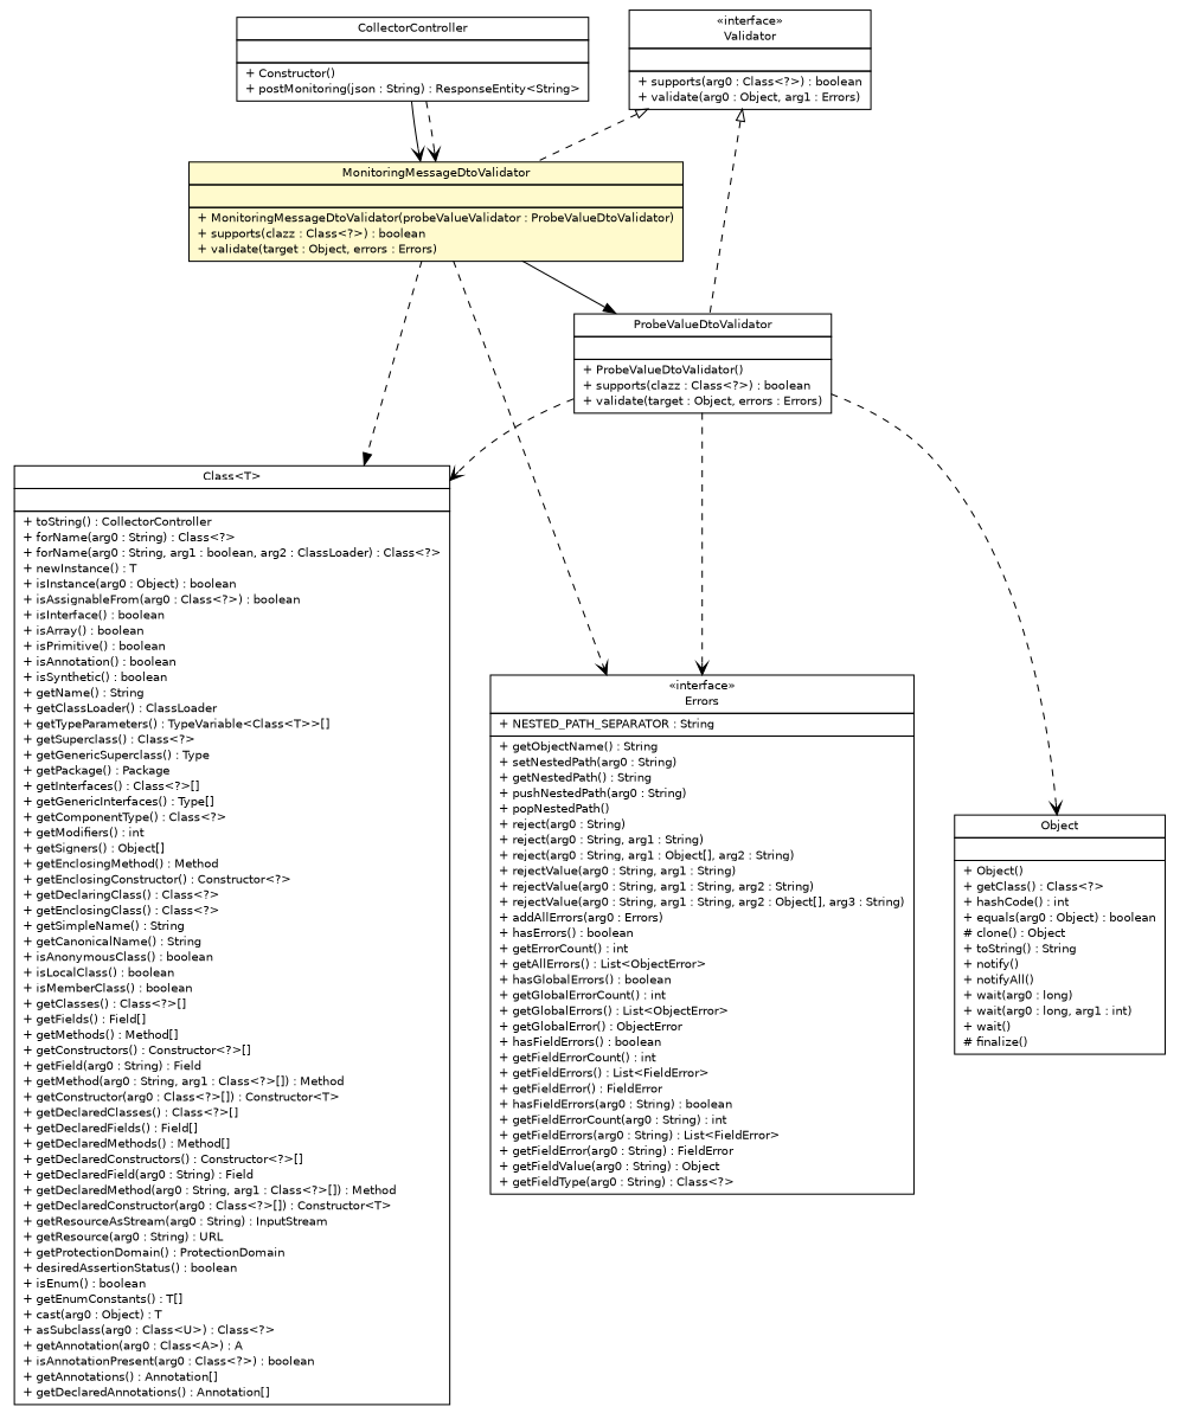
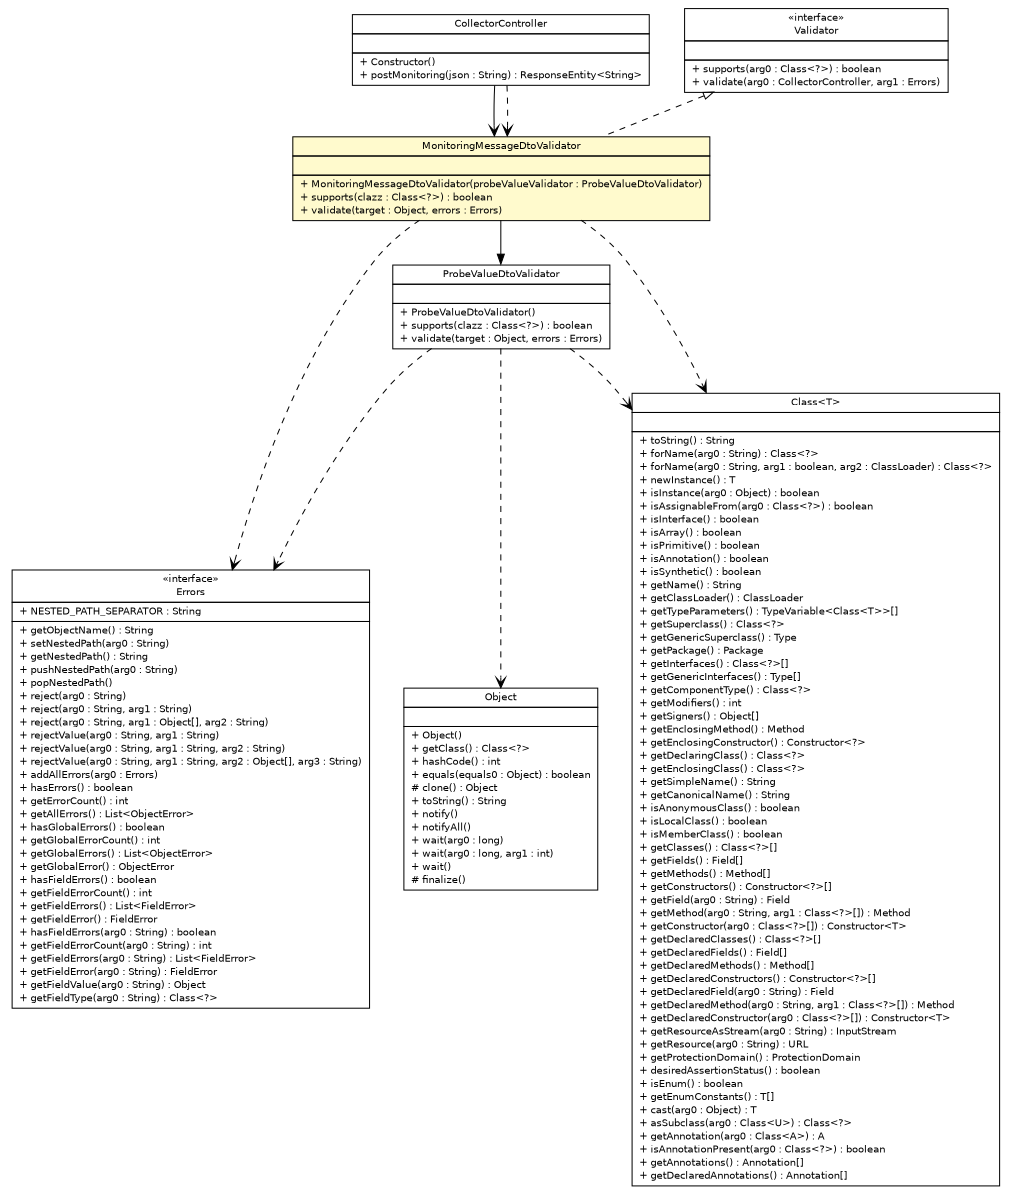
  digraph {
    nodesep=0.25
    ranksep=0.5
    node [fontcolor=black fontname=Helvetica fontsize=10.0 shape=plaintext]
    edge [arrowhead=open color=black fontcolor=black fontname=Helvetica fontsize=10.0 headport=p labelfontname=Helvetica labelfontsize=10 tailport=p style=dashed]
    n1 [label=<<table title="net.sereneproject.collector.web.CollectorController" border="0" cellborder="1" cellspacing="0" cellpadding="2" port="p" href="../web/CollectorController.html"> 		<tr><td><table border="0" cellspacing="0" cellpadding="1"> <tr><td align="center" balign="center"> CollectorController </td></tr> 		</table></td></tr> 		<tr><td><table border="0" cellspacing="0" cellpadding="1"> <tr><td align="left" balign="left">  </td></tr> 		</table></td></tr> 		<tr><td><table border="0" cellspacing="0" cellpadding="1"> <tr><td align="left" balign="left"> + Constructor() </td></tr> <tr><td align="left" balign="left"> + postMonitoring(json : String) : ResponseEntity&lt;String&gt; </td></tr> 		</table></td></tr> 		</table>>]
    n2 [label=<<table title="net.sereneproject.collector.validation.MonitoringMessageDtoValidator" border="0" cellborder="1" cellspacing="0" cellpadding="2" port="p" bgcolor="lemonChiffon" href="./MonitoringMessageDtoValidator.html"> 		<tr><td><table border="0" cellspacing="0" cellpadding="1"> <tr><td align="center" balign="center"> MonitoringMessageDtoValidator </td></tr> 		</table></td></tr> 		<tr><td><table border="0" cellspacing="0" cellpadding="1"> <tr><td align="left" balign="left">  </td></tr> 		</table></td></tr> 		<tr><td><table border="0" cellspacing="0" cellpadding="1"> <tr><td align="left" balign="left"> + MonitoringMessageDtoValidator(probeValueValidator : ProbeValueDtoValidator) </td></tr> <tr><td align="left" balign="left"> + supports(clazz : Class&lt;?&gt;) : boolean </td></tr> <tr><td align="left" balign="left"> + validate(target : Object, errors : Errors) </td></tr> 		</table></td></tr> 		</table>>]
    n3 [label=<<table title="net.sereneproject.collector.validation.ProbeValueDtoValidator" border="0" cellborder="1" cellspacing="0" cellpadding="2" port="p" href="./ProbeValueDtoValidator.html"> 		<tr><td><table border="0" cellspacing="0" cellpadding="1"> <tr><td align="center" balign="center"> ProbeValueDtoValidator </td></tr> 		</table></td></tr> 		<tr><td><table border="0" cellspacing="0" cellpadding="1"> <tr><td align="left" balign="left">  </td></tr> 		</table></td></tr> 		<tr><td><table border="0" cellspacing="0" cellpadding="1"> <tr><td align="left" balign="left"> + ProbeValueDtoValidator() </td></tr> <tr><td align="left" balign="left"> + supports(clazz : Class&lt;?&gt;) : boolean </td></tr> <tr><td align="left" balign="left"> + validate(target : Object, errors : Errors) </td></tr> 		</table></td></tr> 		</table>>]
    n4 [label=<<table title="org.springframework.validation.Errors" border="0" cellborder="1" cellspacing="0" cellpadding="2" port="p" href="http://java.sun.com/j2se/1.4.2/docs/api/org/springframework/validation/Errors.html"> 		<tr><td><table border="0" cellspacing="0" cellpadding="1"> <tr><td align="center" balign="center"> &#171;interface&#187; </td></tr> <tr><td align="center" balign="center"> Errors </td></tr> 		</table></td></tr> 		<tr><td><table border="0" cellspacing="0" cellpadding="1"> <tr><td align="left" balign="left"> + NESTED_PATH_SEPARATOR : String </td></tr> 		</table></td></tr> 		<tr><td><table border="0" cellspacing="0" cellpadding="1"> <tr><td align="left" balign="left"> + getObjectName() : String </td></tr> <tr><td align="left" balign="left"> + setNestedPath(arg0 : String) </td></tr> <tr><td align="left" balign="left"> + getNestedPath() : String </td></tr> <tr><td align="left" balign="left"> + pushNestedPath(arg0 : String) </td></tr> <tr><td align="left" balign="left"> + popNestedPath() </td></tr> <tr><td align="left" balign="left"> + reject(arg0 : String) </td></tr> <tr><td align="left" balign="left"> + reject(arg0 : String, arg1 : String) </td></tr> <tr><td align="left" balign="left"> + reject(arg0 : String, arg1 : Object[], arg2 : String) </td></tr> <tr><td align="left" balign="left"> + rejectValue(arg0 : String, arg1 : String) </td></tr> <tr><td align="left" balign="left"> + rejectValue(arg0 : String, arg1 : String, arg2 : String) </td></tr> <tr><td align="left" balign="left"> + rejectValue(arg0 : String, arg1 : String, arg2 : Object[], arg3 : String) </td></tr> <tr><td align="left" balign="left"> + addAllErrors(arg0 : Errors) </td></tr> <tr><td align="left" balign="left"> + hasErrors() : boolean </td></tr> <tr><td align="left" balign="left"> + getErrorCount() : int </td></tr> <tr><td align="left" balign="left"> + getAllErrors() : List&lt;ObjectError&gt; </td></tr> <tr><td align="left" balign="left"> + hasGlobalErrors() : boolean </td></tr> <tr><td align="left" balign="left"> + getGlobalErrorCount() : int </td></tr> <tr><td align="left" balign="left"> + getGlobalErrors() : List&lt;ObjectError&gt; </td></tr> <tr><td align="left" balign="left"> + getGlobalError() : ObjectError </td></tr> <tr><td align="left" balign="left"> + hasFieldErrors() : boolean </td></tr> <tr><td align="left" balign="left"> + getFieldErrorCount() : int </td></tr> <tr><td align="left" balign="left"> + getFieldErrors() : List&lt;FieldError&gt; </td></tr> <tr><td align="left" balign="left"> + getFieldError() : FieldError </td></tr> <tr><td align="left" balign="left"> + hasFieldErrors(arg0 : String) : boolean </td></tr> <tr><td align="left" balign="left"> + getFieldErrorCount(arg0 : String) : int </td></tr> <tr><td align="left" balign="left"> + getFieldErrors(arg0 : String) : List&lt;FieldError&gt; </td></tr> <tr><td align="left" balign="left"> + getFieldError(arg0 : String) : FieldError </td></tr> <tr><td align="left" balign="left"> + getFieldValue(arg0 : String) : Object </td></tr> <tr><td align="left" balign="left"> + getFieldType(arg0 : String) : Class&lt;?&gt; </td></tr> 		</table></td></tr> 		</table>>]
-   n5 [label=<<table title="java.lang.Class" border="0" cellborder="1" cellspacing="0" cellpadding="2" port="p" href="http://java.sun.com/j2se/1.4.2/docs/api/java/lang/Class.html"> 		<tr><td><table border="0" cellspacing="0" cellpadding="1"> <tr><td align="center" balign="center"> Class&lt;T&gt; </td></tr> 		</table></td></tr> 		<tr><td><table border="0" cellspacing="0" cellpadding="1"> <tr><td align="left" balign="left">  </td></tr> 		</table></td></tr> 		<tr><td><table border="0" cellspacing="0" cellpadding="1"> <tr><td align="left" balign="left"> + toString() : CollectorController </td></tr> <tr><td align="left" balign="left"> + forName(arg0 : String) : Class&lt;?&gt; </td></tr> <tr><td align="left" balign="left"> + forName(arg0 : String, arg1 : boolean, arg2 : ClassLoader) : Class&lt;?&gt; </td></tr> <tr><td align="left" balign="left"> + newInstance() : T </td></tr> <tr><td align="left" balign="left"> + isInstance(arg0 : Object) : boolean </td></tr> <tr><td align="left" balign="left"> + isAssignableFrom(arg0 : Class&lt;?&gt;) : boolean </td></tr> <tr><td align="left" balign="left"> + isInterface() : boolean </td></tr> <tr><td align="left" balign="left"> + isArray() : boolean </td></tr> <tr><td align="left" balign="left"> + isPrimitive() : boolean </td></tr> <tr><td align="left" balign="left"> + isAnnotation() : boolean </td></tr> <tr><td align="left" balign="left"> + isSynthetic() : boolean </td></tr> <tr><td align="left" balign="left"> + getName() : String </td></tr> <tr><td align="left" balign="left"> + getClassLoader() : ClassLoader </td></tr> <tr><td align="left" balign="left"> + getTypeParameters() : TypeVariable&lt;Class&lt;T&gt;&gt;[] </td></tr> <tr><td align="left" balign="left"> + getSuperclass() : Class&lt;?&gt; </td></tr> <tr><td align="left" balign="left"> + getGenericSuperclass() : Type </td></tr> <tr><td align="left" balign="left"> + getPackage() : Package </td></tr> <tr><td align="left" balign="left"> + getInterfaces() : Class&lt;?&gt;[] </td></tr> <tr><td align="left" balign="left"> + getGenericInterfaces() : Type[] </td></tr> <tr><td align="left" balign="left"> + getComponentType() : Class&lt;?&gt; </td></tr> <tr><td align="left" balign="left"> + getModifiers() : int </td></tr> <tr><td align="left" balign="left"> + getSigners() : Object[] </td></tr> <tr><td align="left" balign="left"> + getEnclosingMethod() : Method </td></tr> <tr><td align="left" balign="left"> + getEnclosingConstructor() : Constructor&lt;?&gt; </td></tr> <tr><td align="left" balign="left"> + getDeclaringClass() : Class&lt;?&gt; </td></tr> <tr><td align="left" balign="left"> + getEnclosingClass() : Class&lt;?&gt; </td></tr> <tr><td align="left" balign="left"> + getSimpleName() : String </td></tr> <tr><td align="left" balign="left"> + getCanonicalName() : String </td></tr> <tr><td align="left" balign="left"> + isAnonymousClass() : boolean </td></tr> <tr><td align="left" balign="left"> + isLocalClass() : boolean </td></tr> <tr><td align="left" balign="left"> + isMemberClass() : boolean </td></tr> <tr><td align="left" balign="left"> + getClasses() : Class&lt;?&gt;[] </td></tr> <tr><td align="left" balign="left"> + getFields() : Field[] </td></tr> <tr><td align="left" balign="left"> + getMethods() : Method[] </td></tr> <tr><td align="left" balign="left"> + getConstructors() : Constructor&lt;?&gt;[] </td></tr> <tr><td align="left" balign="left"> + getField(arg0 : String) : Field </td></tr> <tr><td align="left" balign="left"> + getMethod(arg0 : String, arg1 : Class&lt;?&gt;[]) : Method </td></tr> <tr><td align="left" balign="left"> + getConstructor(arg0 : Class&lt;?&gt;[]) : Constructor&lt;T&gt; </td></tr> <tr><td align="left" balign="left"> + getDeclaredClasses() : Class&lt;?&gt;[] </td></tr> <tr><td align="left" balign="left"> + getDeclaredFields() : Field[] </td></tr> <tr><td align="left" balign="left"> + getDeclaredMethods() : Method[] </td></tr> <tr><td align="left" balign="left"> + getDeclaredConstructors() : Constructor&lt;?&gt;[] </td></tr> <tr><td align="left" balign="left"> + getDeclaredField(arg0 : String) : Field </td></tr> <tr><td align="left" balign="left"> + getDeclaredMethod(arg0 : String, arg1 : Class&lt;?&gt;[]) : Method </td></tr> <tr><td align="left" balign="left"> + getDeclaredConstructor(arg0 : Class&lt;?&gt;[]) : Constructor&lt;T&gt; </td></tr> <tr><td align="left" balign="left"> + getResourceAsStream(arg0 : String) : InputStream </td></tr> <tr><td align="left" balign="left"> + getResource(arg0 : String) : URL </td></tr> <tr><td align="left" balign="left"> + getProtectionDomain() : ProtectionDomain </td></tr> <tr><td align="left" balign="left"> + desiredAssertionStatus() : boolean </td></tr> <tr><td align="left" balign="left"> + isEnum() : boolean </td></tr> <tr><td align="left" balign="left"> + getEnumConstants() : T[] </td></tr> <tr><td align="left" balign="left"> + cast(arg0 : Object) : T </td></tr> <tr><td align="left" balign="left"> + asSubclass(arg0 : Class&lt;U&gt;) : Class&lt;?&gt; </td></tr> <tr><td align="left" balign="left"> + getAnnotation(arg0 : Class&lt;A&gt;) : A </td></tr> <tr><td align="left" balign="left"> + isAnnotationPresent(arg0 : Class&lt;?&gt;) : boolean </td></tr> <tr><td align="left" balign="left"> + getAnnotations() : Annotation[] </td></tr> <tr><td align="left" balign="left"> + getDeclaredAnnotations() : Annotation[] </td></tr> 		</table></td></tr> 		</table>>]
-   n6 [label=<<table title="java.lang.Object" border="0" cellborder="1" cellspacing="0" cellpadding="2" port="p" href="http://java.sun.com/j2se/1.4.2/docs/api/java/lang/Object.html"> 		<tr><td><table border="0" cellspacing="0" cellpadding="1"> <tr><td align="center" balign="center"> Object </td></tr> 		</table></td></tr> 		<tr><td><table border="0" cellspacing="0" cellpadding="1"> <tr><td align="left" balign="left">  </td></tr> 		</table></td></tr> 		<tr><td><table border="0" cellspacing="0" cellpadding="1"> <tr><td align="left" balign="left"> + Object() </td></tr> <tr><td align="left" balign="left"> + getClass() : Class&lt;?&gt; </td></tr> <tr><td align="left" balign="left"> + hashCode() : int </td></tr> <tr><td align="left" balign="left"> + equals(arg0 : Object) : boolean </td></tr> <tr><td align="left" balign="left"> # clone() : Object </td></tr> <tr><td align="left" balign="left"> + toString() : String </td></tr> <tr><td align="left" balign="left"> + notify() </td></tr> <tr><td align="left" balign="left"> + notifyAll() </td></tr> <tr><td align="left" balign="left"> + wait(arg0 : long) </td></tr> <tr><td align="left" balign="left"> + wait(arg0 : long, arg1 : int) </td></tr> <tr><td align="left" balign="left"> + wait() </td></tr> <tr><td align="left" balign="left"> # finalize() </td></tr> 		</table></td></tr> 		</table>>]
-   n7 [label=<<table title="org.springframework.validation.Validator" border="0" cellborder="1" cellspacing="0" cellpadding="2" port="p" href="http://java.sun.com/j2se/1.4.2/docs/api/org/springframework/validation/Validator.html"> 		<tr><td><table border="0" cellspacing="0" cellpadding="1"> <tr><td align="center" balign="center"> &#171;interface&#187; </td></tr> <tr><td align="center" balign="center"> Validator </td></tr> 		</table></td></tr> 		<tr><td><table border="0" cellspacing="0" cellpadding="1"> <tr><td align="left" balign="left">  </td></tr> 		</table></td></tr> 		<tr><td><table border="0" cellspacing="0" cellpadding="1"> <tr><td align="left" balign="left"> + supports(arg0 : Class&lt;?&gt;) : boolean </td></tr> <tr><td align="left" balign="left"> + validate(arg0 : Object, arg1 : Errors) </td></tr> 		</table></td></tr> 		</table>>]
+   n5 [label=<<table title="java.lang.Class" border="0" cellborder="1" cellspacing="0" cellpadding="2" port="p" href="http://java.sun.com/j2se/1.4.2/docs/api/java/lang/Class.html"> 		<tr><td><table border="0" cellspacing="0" cellpadding="1"> <tr><td align="center" balign="center"> Class&lt;T&gt; </td></tr> 		</table></td></tr> 		<tr><td><table border="0" cellspacing="0" cellpadding="1"> <tr><td align="left" balign="left">  </td></tr> 		</table></td></tr> 		<tr><td><table border="0" cellspacing="0" cellpadding="1"> <tr><td align="left" balign="left"> + toString() : String </td></tr> <tr><td align="left" balign="left"> + forName(arg0 : String) : Class&lt;?&gt; </td></tr> <tr><td align="left" balign="left"> + forName(arg0 : String, arg1 : boolean, arg2 : ClassLoader) : Class&lt;?&gt; </td></tr> <tr><td align="left" balign="left"> + newInstance() : T </td></tr> <tr><td align="left" balign="left"> + isInstance(arg0 : Object) : boolean </td></tr> <tr><td align="left" balign="left"> + isAssignableFrom(arg0 : Class&lt;?&gt;) : boolean </td></tr> <tr><td align="left" balign="left"> + isInterface() : boolean </td></tr> <tr><td align="left" balign="left"> + isArray() : boolean </td></tr> <tr><td align="left" balign="left"> + isPrimitive() : boolean </td></tr> <tr><td align="left" balign="left"> + isAnnotation() : boolean </td></tr> <tr><td align="left" balign="left"> + isSynthetic() : boolean </td></tr> <tr><td align="left" balign="left"> + getName() : String </td></tr> <tr><td align="left" balign="left"> + getClassLoader() : ClassLoader </td></tr> <tr><td align="left" balign="left"> + getTypeParameters() : TypeVariable&lt;Class&lt;T&gt;&gt;[] </td></tr> <tr><td align="left" balign="left"> + getSuperclass() : Class&lt;?&gt; </td></tr> <tr><td align="left" balign="left"> + getGenericSuperclass() : Type </td></tr> <tr><td align="left" balign="left"> + getPackage() : Package </td></tr> <tr><td align="left" balign="left"> + getInterfaces() : Class&lt;?&gt;[] </td></tr> <tr><td align="left" balign="left"> + getGenericInterfaces() : Type[] </td></tr> <tr><td align="left" balign="left"> + getComponentType() : Class&lt;?&gt; </td></tr> <tr><td align="left" balign="left"> + getModifiers() : int </td></tr> <tr><td align="left" balign="left"> + getSigners() : Object[] </td></tr> <tr><td align="left" balign="left"> + getEnclosingMethod() : Method </td></tr> <tr><td align="left" balign="left"> + getEnclosingConstructor() : Constructor&lt;?&gt; </td></tr> <tr><td align="left" balign="left"> + getDeclaringClass() : Class&lt;?&gt; </td></tr> <tr><td align="left" balign="left"> + getEnclosingClass() : Class&lt;?&gt; </td></tr> <tr><td align="left" balign="left"> + getSimpleName() : String </td></tr> <tr><td align="left" balign="left"> + getCanonicalName() : String </td></tr> <tr><td align="left" balign="left"> + isAnonymousClass() : boolean </td></tr> <tr><td align="left" balign="left"> + isLocalClass() : boolean </td></tr> <tr><td align="left" balign="left"> + isMemberClass() : boolean </td></tr> <tr><td align="left" balign="left"> + getClasses() : Class&lt;?&gt;[] </td></tr> <tr><td align="left" balign="left"> + getFields() : Field[] </td></tr> <tr><td align="left" balign="left"> + getMethods() : Method[] </td></tr> <tr><td align="left" balign="left"> + getConstructors() : Constructor&lt;?&gt;[] </td></tr> <tr><td align="left" balign="left"> + getField(arg0 : String) : Field </td></tr> <tr><td align="left" balign="left"> + getMethod(arg0 : String, arg1 : Class&lt;?&gt;[]) : Method </td></tr> <tr><td align="left" balign="left"> + getConstructor(arg0 : Class&lt;?&gt;[]) : Constructor&lt;T&gt; </td></tr> <tr><td align="left" balign="left"> + getDeclaredClasses() : Class&lt;?&gt;[] </td></tr> <tr><td align="left" balign="left"> + getDeclaredFields() : Field[] </td></tr> <tr><td align="left" balign="left"> + getDeclaredMethods() : Method[] </td></tr> <tr><td align="left" balign="left"> + getDeclaredConstructors() : Constructor&lt;?&gt;[] </td></tr> <tr><td align="left" balign="left"> + getDeclaredField(arg0 : String) : Field </td></tr> <tr><td align="left" balign="left"> + getDeclaredMethod(arg0 : String, arg1 : Class&lt;?&gt;[]) : Method </td></tr> <tr><td align="left" balign="left"> + getDeclaredConstructor(arg0 : Class&lt;?&gt;[]) : Constructor&lt;T&gt; </td></tr> <tr><td align="left" balign="left"> + getResourceAsStream(arg0 : String) : InputStream </td></tr> <tr><td align="left" balign="left"> + getResource(arg0 : String) : URL </td></tr> <tr><td align="left" balign="left"> + getProtectionDomain() : ProtectionDomain </td></tr> <tr><td align="left" balign="left"> + desiredAssertionStatus() : boolean </td></tr> <tr><td align="left" balign="left"> + isEnum() : boolean </td></tr> <tr><td align="left" balign="left"> + getEnumConstants() : T[] </td></tr> <tr><td align="left" balign="left"> + cast(arg0 : Object) : T </td></tr> <tr><td align="left" balign="left"> + asSubclass(arg0 : Class&lt;U&gt;) : Class&lt;?&gt; </td></tr> <tr><td align="left" balign="left"> + getAnnotation(arg0 : Class&lt;A&gt;) : A </td></tr> <tr><td align="left" balign="left"> + isAnnotationPresent(arg0 : Class&lt;?&gt;) : boolean </td></tr> <tr><td align="left" balign="left"> + getAnnotations() : Annotation[] </td></tr> <tr><td align="left" balign="left"> + getDeclaredAnnotations() : Annotation[] </td></tr> 		</table></td></tr> 		</table>>]
+   n6 [label=<<table title="java.lang.Object" border="0" cellborder="1" cellspacing="0" cellpadding="2" port="p" href="http://java.sun.com/j2se/1.4.2/docs/api/java/lang/Object.html"> 		<tr><td><table border="0" cellspacing="0" cellpadding="1"> <tr><td align="center" balign="center"> Object </td></tr> 		</table></td></tr> 		<tr><td><table border="0" cellspacing="0" cellpadding="1"> <tr><td align="left" balign="left">  </td></tr> 		</table></td></tr> 		<tr><td><table border="0" cellspacing="0" cellpadding="1"> <tr><td align="left" balign="left"> + Object() </td></tr> <tr><td align="left" balign="left"> + getClass() : Class&lt;?&gt; </td></tr> <tr><td align="left" balign="left"> + hashCode() : int </td></tr> <tr><td align="left" balign="left"> + equals(equals0 : Object) : boolean </td></tr> <tr><td align="left" balign="left"> # clone() : Object </td></tr> <tr><td align="left" balign="left"> + toString() : String </td></tr> <tr><td align="left" balign="left"> + notify() </td></tr> <tr><td align="left" balign="left"> + notifyAll() </td></tr> <tr><td align="left" balign="left"> + wait(arg0 : long) </td></tr> <tr><td align="left" balign="left"> + wait(arg0 : long, arg1 : int) </td></tr> <tr><td align="left" balign="left"> + wait() </td></tr> <tr><td align="left" balign="left"> # finalize() </td></tr> 		</table></td></tr> 		</table>>]
+   n7 [label=<<table title="org.springframework.validation.Validator" border="0" cellborder="1" cellspacing="0" cellpadding="2" port="p" href="http://java.sun.com/j2se/1.4.2/docs/api/org/springframework/validation/Validator.html"> 		<tr><td><table border="0" cellspacing="0" cellpadding="1"> <tr><td align="center" balign="center"> &#171;interface&#187; </td></tr> <tr><td align="center" balign="center"> Validator </td></tr> 		</table></td></tr> 		<tr><td><table border="0" cellspacing="0" cellpadding="1"> <tr><td align="left" balign="left">  </td></tr> 		</table></td></tr> 		<tr><td><table border="0" cellspacing="0" cellpadding="1"> <tr><td align="left" balign="left"> + supports(arg0 : Class&lt;?&gt;) : boolean </td></tr> <tr><td align="left" balign="left"> + validate(arg0 : CollectorController, arg1 : Errors) </td></tr> 		</table></td></tr> 		</table>>]
    n1 -> n2 [style=""]
    n1 -> n2
    n2 -> n3 [arrowhead=normal style=""]
    n2 -> n4
-   n2 -> n5 [arrowhead=normal]
+   n2 -> n5
    n3 -> n4
    n3 -> n5
    n3 -> n6
    n7 -> n2 [arrowtail=empty dir=back fontsize=10 arrowhead="" color="" fontcolor=""]
-   n7 -> n3 [arrowtail=empty dir=back fontsize=10 arrowhead="" color="" fontcolor=""]
  }
